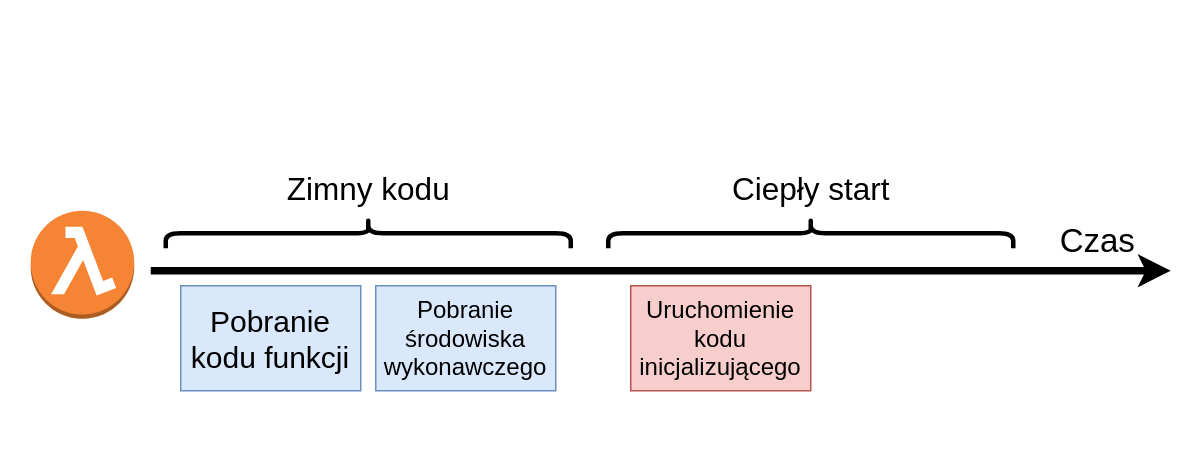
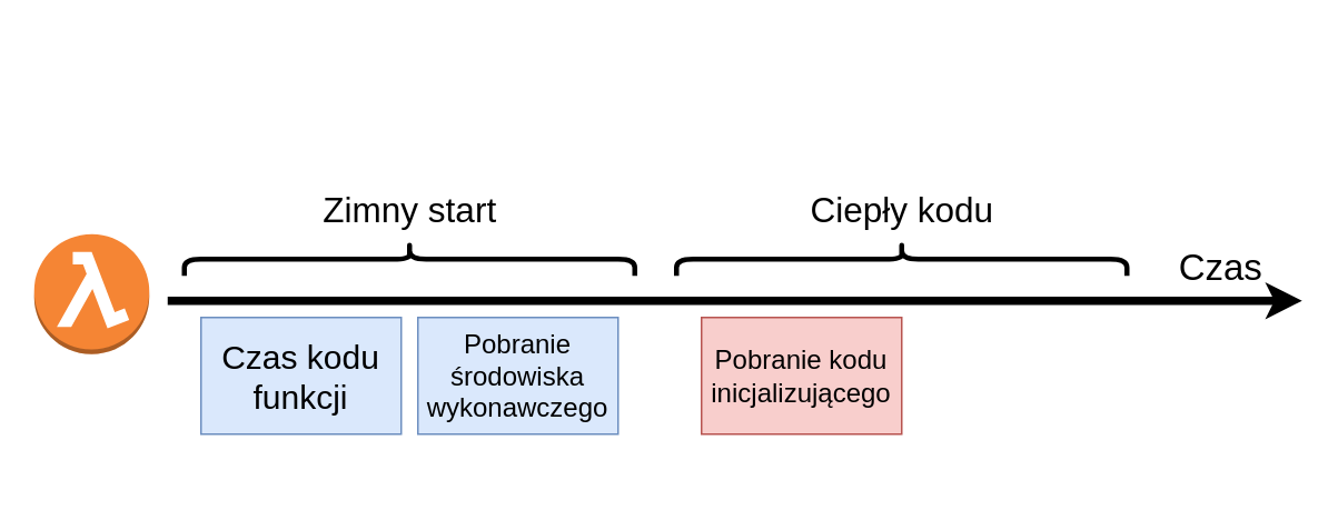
  <mxCell id="0" />
  <mxCell id="1" parent="0" />
  <mxCell id="2" value="" style="endArrow=classic;html=1;rounded=0;strokeWidth=5;" edge="1" parent="1"><mxGeometry width="50" height="50" relative="1" as="geometry"><mxPoint x="100" y="180" as="sourcePoint" /><mxPoint x="780" y="180" as="targetPoint" /></mxGeometry></mxCell>
  <mxCell id="3" value="&lt;font style=&quot;font-size: 22px;&quot;&gt;Czas&lt;/font&gt;" style="edgeLabel;html=1;align=center;verticalAlign=middle;resizable=0;points=[];" vertex="1" connectable="0" parent="2"><mxGeometry x="0.873" y="1" relative="1" as="geometry"><mxPoint x="-7" y="-19" as="offset" /></mxGeometry></mxCell>
  <mxCell id="4" value="" style="outlineConnect=0;dashed=0;verticalLabelPosition=bottom;verticalAlign=top;align=center;html=1;shape=mxgraph.aws3.lambda_function;fillColor=#F58534;gradientColor=none;" vertex="1" parent="1"><mxGeometry x="20" y="140" width="69" height="72" as="geometry" /></mxCell>
- <mxCell id="5" value="&lt;font style=&quot;font-size: 20px;&quot;&gt;Pobranie kodu funkcji&lt;/font&gt;" style="rounded=0;whiteSpace=wrap;html=1;fillColor=#dae8fc;strokeColor=#6c8ebf;" vertex="1" parent="1"><mxGeometry x="120" y="190" width="120" height="70" as="geometry" /></mxCell>
+ <mxCell id="5" value="&lt;font style=&quot;font-size: 20px;&quot;&gt;Czas kodu funkcji&lt;/font&gt;" style="rounded=0;whiteSpace=wrap;html=1;fillColor=#dae8fc;strokeColor=#6c8ebf;" vertex="1" parent="1"><mxGeometry x="120" y="190" width="120" height="70" as="geometry" /></mxCell>
  <mxCell id="6" value="&lt;font style=&quot;font-size: 16px;&quot;&gt;Pobranie środowiska wykonawczego&lt;/font&gt;" style="rounded=0;whiteSpace=wrap;html=1;fillColor=#dae8fc;strokeColor=#6c8ebf;" vertex="1" parent="1"><mxGeometry x="250" y="190" width="120" height="70" as="geometry" /></mxCell>
- <mxCell id="7" value="&lt;font style=&quot;font-size: 16px;&quot;&gt;Uruchomienie kodu inicjalizującego&lt;/font&gt;" style="rounded=0;whiteSpace=wrap;html=1;fillColor=#f8cecc;strokeColor=#b85450;" vertex="1" parent="1"><mxGeometry x="420" y="190" width="120" height="70" as="geometry" /></mxCell>
+ <mxCell id="7" value="&lt;font style=&quot;font-size: 16px;&quot;&gt;Pobranie kodu inicjalizującego&lt;/font&gt;" style="rounded=0;whiteSpace=wrap;html=1;fillColor=#f8cecc;strokeColor=#b85450;" vertex="1" parent="1"><mxGeometry x="420" y="190" width="120" height="70" as="geometry" /></mxCell>
  <mxCell id="8" value="" style="shape=curlyBracket;whiteSpace=wrap;html=1;rounded=1;labelPosition=left;verticalLabelPosition=middle;align=right;verticalAlign=middle;size=0.5;rotation=90;strokeWidth=3;" vertex="1" parent="1"><mxGeometry x="530" y="20" width="20" height="270" as="geometry" /></mxCell>
- <mxCell id="9" value="&lt;font style=&quot;font-size: 21px;&quot;&gt;Ciepły start&lt;/font&gt;" style="text;html=1;align=center;verticalAlign=middle;resizable=0;points=[];autosize=1;strokeColor=none;fillColor=none;fontSize=21;fontStyle=0" vertex="1" parent="1"><mxGeometry x="475" y="105" width="130" height="40" as="geometry" /></mxCell>
+ <mxCell id="9" value="&lt;font style=&quot;font-size: 21px;&quot;&gt;Ciepły kodu&lt;/font&gt;" style="text;html=1;align=center;verticalAlign=middle;resizable=0;points=[];autosize=1;strokeColor=none;fillColor=none;fontSize=21;fontStyle=0" vertex="1" parent="1"><mxGeometry x="475" y="105" width="130" height="40" as="geometry" /></mxCell>
  <mxCell id="10" value="" style="shape=curlyBracket;whiteSpace=wrap;html=1;rounded=1;labelPosition=left;verticalLabelPosition=middle;align=right;verticalAlign=middle;size=0.5;rotation=90;strokeWidth=3;" vertex="1" parent="1"><mxGeometry x="235" y="20" width="20" height="270" as="geometry" /></mxCell>
- <mxCell id="11" value="&lt;font style=&quot;font-size: 21px;&quot;&gt;Zimny kodu&lt;/font&gt;" style="text;html=1;align=center;verticalAlign=middle;resizable=0;points=[];autosize=1;strokeColor=none;fillColor=none;fontSize=21;fontStyle=0" vertex="1" parent="1"><mxGeometry x="180" y="105" width="130" height="40" as="geometry" /></mxCell>
+ <mxCell id="11" value="&lt;font style=&quot;font-size: 21px;&quot;&gt;Zimny start&lt;/font&gt;" style="text;html=1;align=center;verticalAlign=middle;resizable=0;points=[];autosize=1;strokeColor=none;fillColor=none;fontSize=21;fontStyle=0" vertex="1" parent="1"><mxGeometry x="180" y="105" width="130" height="40" as="geometry" /></mxCell>
